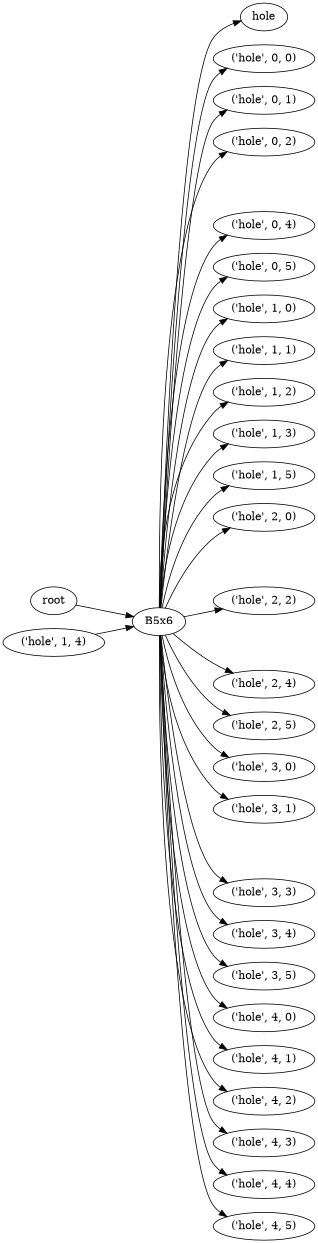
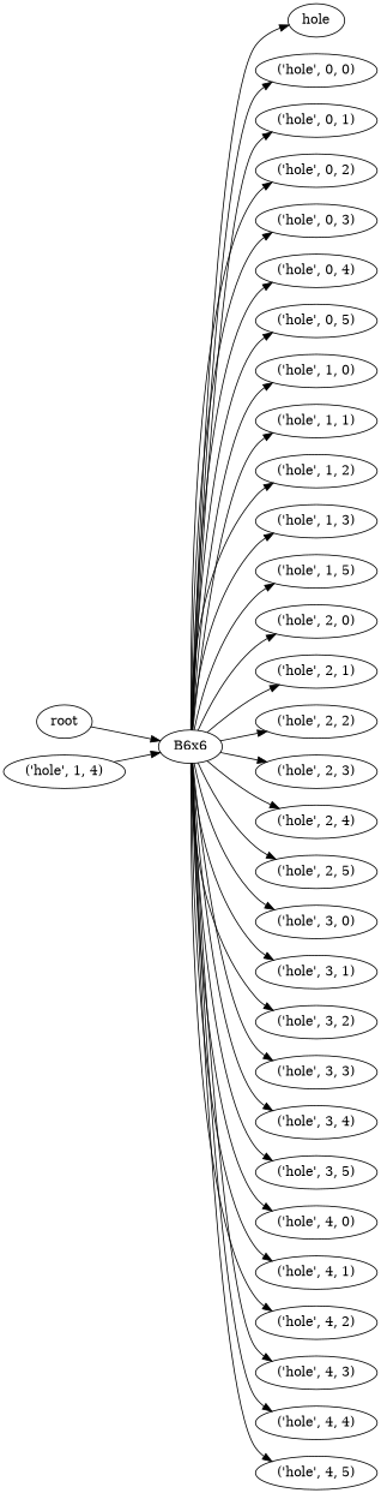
  digraph {
    rankdir=LR
    n1 [label=root]
-   n2 [label=B5x6]
+   n2 [label=B6x6]
    n3 [label=hole]
    n4 [label="\('hole',\ 0,\ 0\)"]
    n5 [label="\('hole',\ 0,\ 1\)"]
    n6 [label="\('hole',\ 0,\ 2\)"]
+   n7 [label="\('hole',\ 0,\ 3\)"]
    n8 [label="\('hole',\ 0,\ 4\)"]
    n9 [label="\('hole',\ 0,\ 5\)"]
    n10 [label="\('hole',\ 1,\ 0\)"]
    n11 [label="\('hole',\ 1,\ 1\)"]
    n12 [label="\('hole',\ 1,\ 2\)"]
    n13 [label="\('hole',\ 1,\ 3\)"]
    n14 [label="\('hole',\ 1,\ 5\)"]
    n15 [label="\('hole',\ 2,\ 0\)"]
+   n16 [label="\('hole',\ 2,\ 1\)"]
    n17 [label="\('hole',\ 2,\ 2\)"]
+   n18 [label="\('hole',\ 2,\ 3\)"]
    n19 [label="\('hole',\ 2,\ 4\)"]
    n20 [label="\('hole',\ 2,\ 5\)"]
    n21 [label="\('hole',\ 3,\ 0\)"]
    n22 [label="\('hole',\ 3,\ 1\)"]
+   n23 [label="\('hole',\ 3,\ 2\)"]
    n24 [label="\('hole',\ 3,\ 3\)"]
    n25 [label="\('hole',\ 3,\ 4\)"]
    n26 [label="\('hole',\ 3,\ 5\)"]
    n27 [label="\('hole',\ 4,\ 0\)"]
    n28 [label="\('hole',\ 4,\ 1\)"]
    n29 [label="\('hole',\ 4,\ 2\)"]
    n30 [label="\('hole',\ 4,\ 3\)"]
    n31 [label="\('hole',\ 4,\ 4\)"]
    n32 [label="\('hole',\ 4,\ 5\)"]
    n33 [label="\('hole',\ 1,\ 4\)"]
    n1 -> n2
    n2 -> n3
    n2 -> n4
    n2 -> n5
    n2 -> n6
+   n2 -> n7
    n2 -> n8
    n2 -> n9
    n2 -> n10
    n2 -> n11
    n2 -> n12
    n2 -> n13
    n2 -> n14
    n2 -> n15
+   n2 -> n16
    n2 -> n17
+   n2 -> n18
    n2 -> n19
    n2 -> n20
    n2 -> n21
    n2 -> n22
+   n2 -> n23
    n2 -> n24
    n2 -> n25
    n2 -> n26
    n2 -> n27
    n2 -> n28
    n2 -> n29
    n2 -> n30
    n2 -> n31
    n2 -> n32
    n33 -> n2
  }
